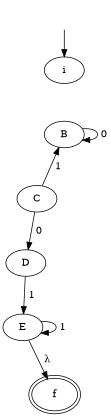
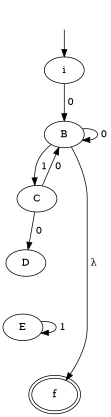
  digraph {
    _nil0 [style=invis]
    i
    B
    C
    D
    E
    f [peripheries=2]
    _nil0 -> i
+   i -> B [label=" 0"]
    B -> B [label=" 0"]
-   C -> B [label=" 1"]
+   B -> C [label=" 1"]
+   C -> B [label=" 0"]
    C -> D [label=" 0"]
-   D -> E [label=" 1"]
    E -> E [label=" 1"]
-   E -> f [label=" λ"]
+   B -> f [label=" λ"]
  }
